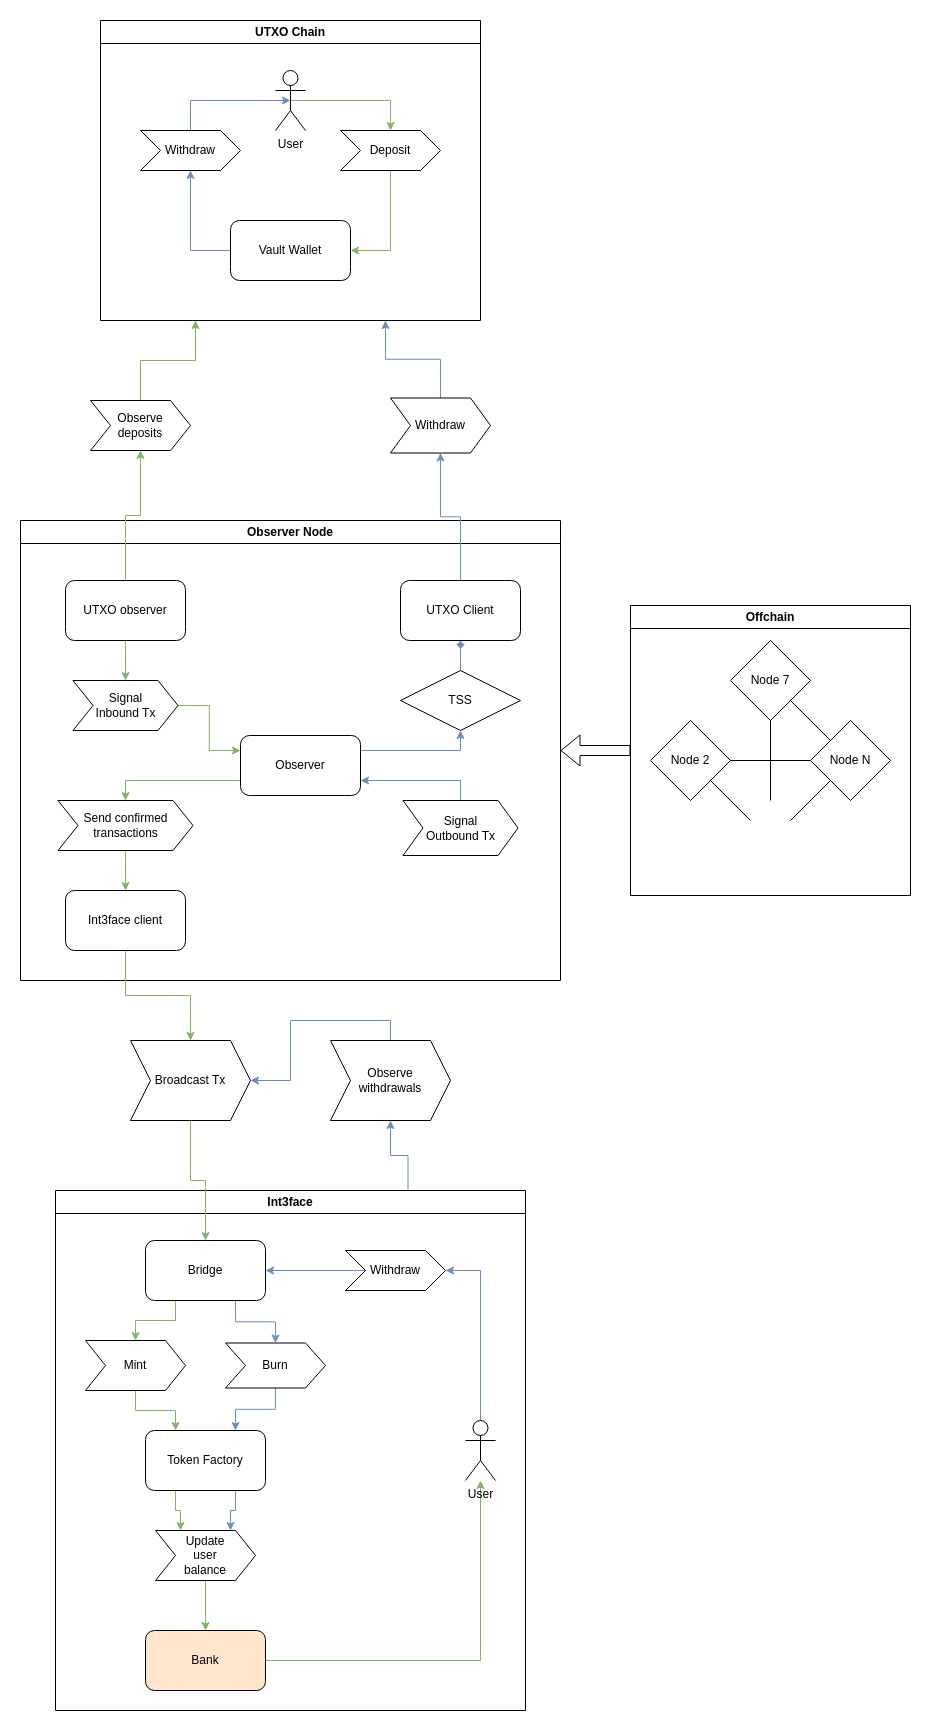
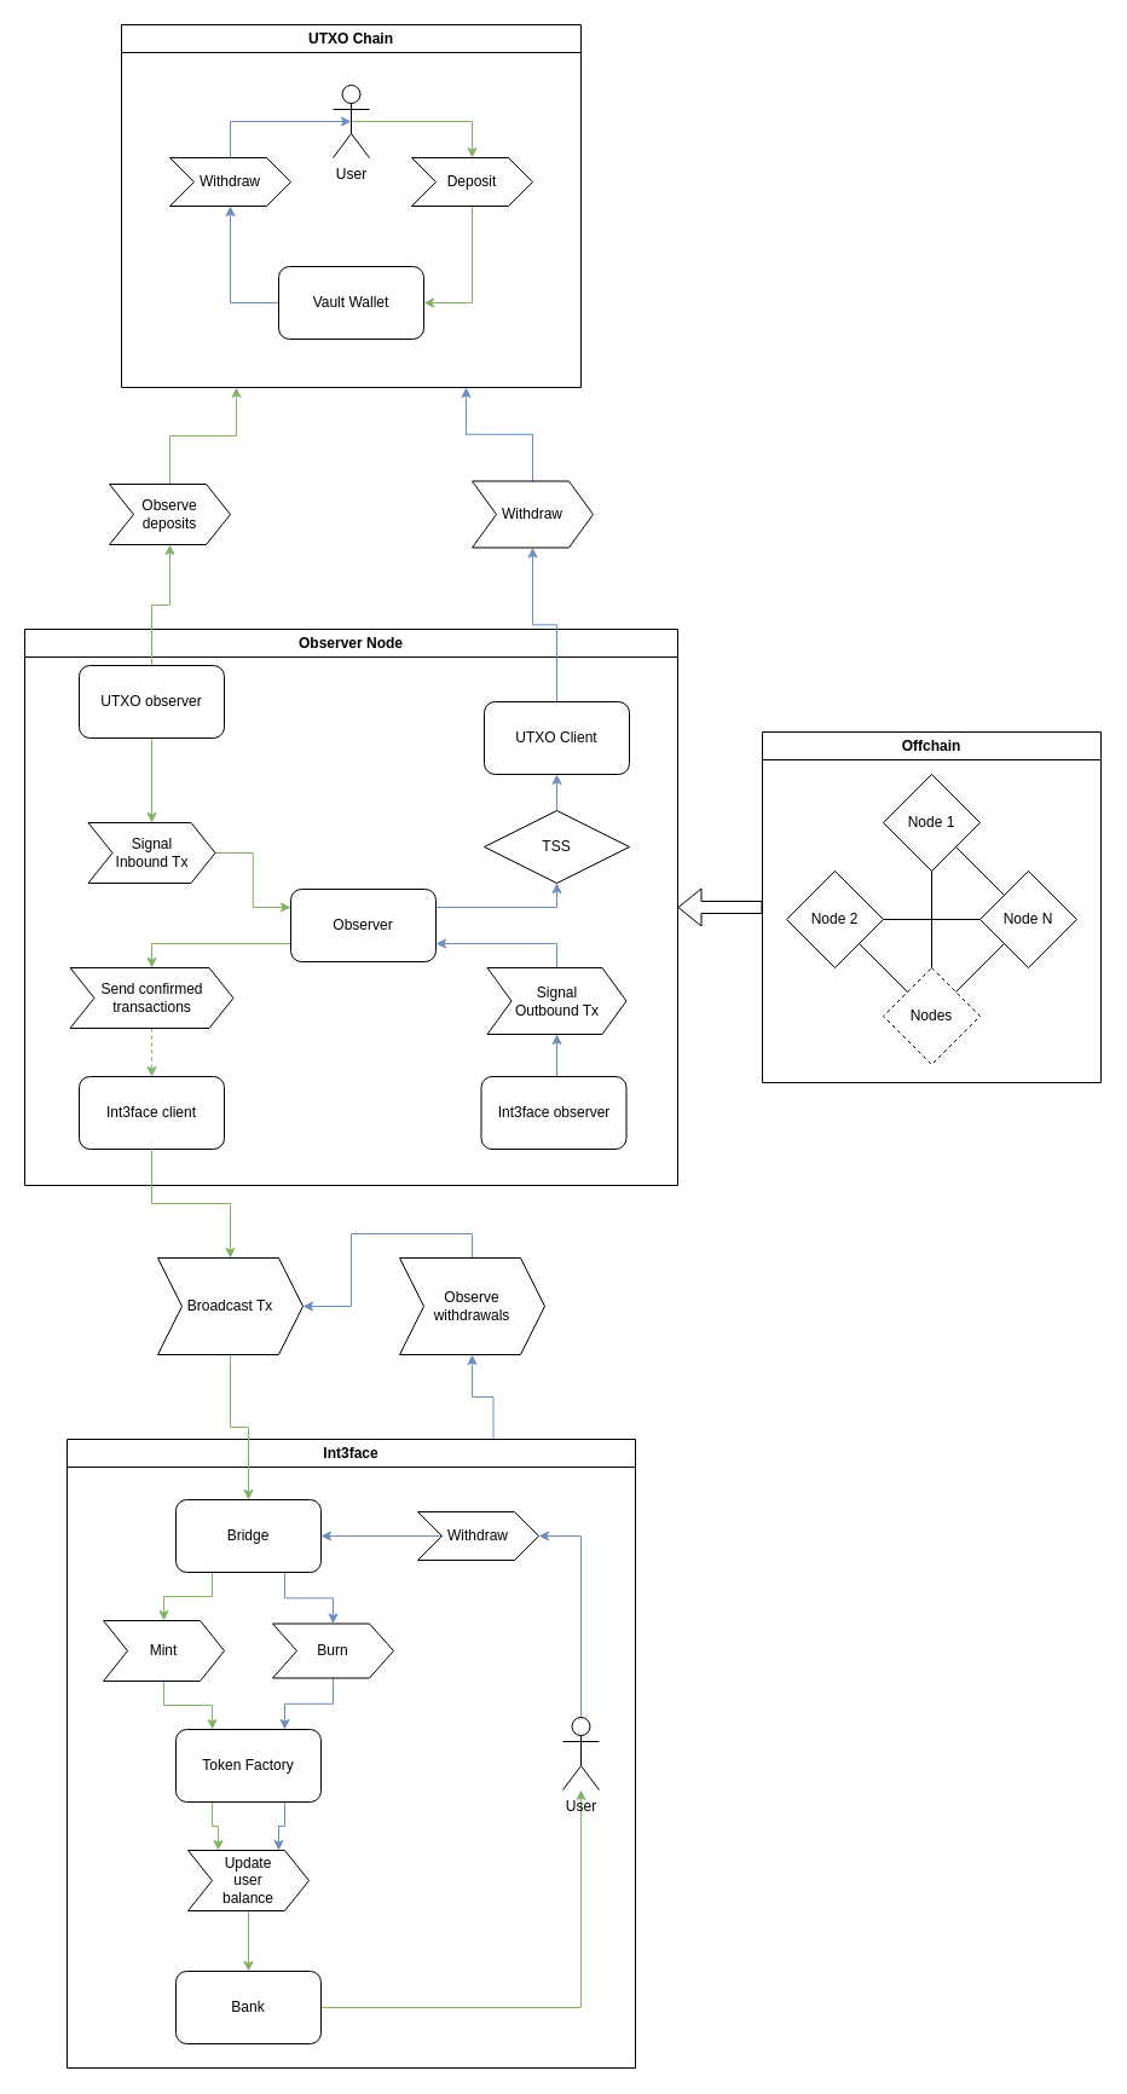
  <mxCell id="0" />
  <mxCell id="1" parent="0" />
  <mxCell id="2" value="UTXO Chain" style="swimlane;whiteSpace=wrap;html=1;" vertex="1" parent="1"><mxGeometry x="100" y="20" width="380" height="300" as="geometry" /></mxCell>
  <mxCell id="3" style="edgeStyle=orthogonalEdgeStyle;rounded=0;orthogonalLoop=1;jettySize=auto;html=1;exitX=0.5;exitY=0.5;exitDx=0;exitDy=0;exitPerimeter=0;entryX=0.5;entryY=0;entryDx=0;entryDy=0;fillColor=#d5e8d4;strokeColor=#82b366;" edge="1" parent="2" source="4" target="6"><mxGeometry relative="1" as="geometry" /></mxCell>
  <mxCell id="4" value="User" style="shape=umlActor;verticalLabelPosition=bottom;verticalAlign=top;html=1;outlineConnect=0;" vertex="1" parent="2"><mxGeometry x="175" y="50" width="30" height="60" as="geometry" /></mxCell>
  <mxCell id="5" style="edgeStyle=orthogonalEdgeStyle;rounded=0;orthogonalLoop=1;jettySize=auto;html=1;exitX=0.5;exitY=1;exitDx=0;exitDy=0;entryX=1;entryY=0.5;entryDx=0;entryDy=0;fillColor=#d5e8d4;strokeColor=#82b366;" edge="1" parent="2" source="6" target="9"><mxGeometry relative="1" as="geometry" /></mxCell>
  <mxCell id="6" value="Deposit" style="shape=step;perimeter=stepPerimeter;whiteSpace=wrap;html=1;fixedSize=1;" vertex="1" parent="2"><mxGeometry x="240" y="110" width="100" height="40" as="geometry" /></mxCell>
  <mxCell id="7" value="Withdraw" style="shape=step;perimeter=stepPerimeter;whiteSpace=wrap;html=1;fixedSize=1;" vertex="1" parent="2"><mxGeometry x="40" y="110" width="100" height="40" as="geometry" /></mxCell>
  <mxCell id="8" style="edgeStyle=orthogonalEdgeStyle;rounded=0;orthogonalLoop=1;jettySize=auto;html=1;exitX=0;exitY=0.5;exitDx=0;exitDy=0;entryX=0.5;entryY=1;entryDx=0;entryDy=0;fillColor=#dae8fc;strokeColor=#6c8ebf;" edge="1" parent="2" source="9" target="7"><mxGeometry relative="1" as="geometry" /></mxCell>
  <mxCell id="9" value="Vault Wallet" style="rounded=1;whiteSpace=wrap;html=1;" vertex="1" parent="2"><mxGeometry x="130" y="200" width="120" height="60" as="geometry" /></mxCell>
  <mxCell id="10" style="edgeStyle=orthogonalEdgeStyle;rounded=0;orthogonalLoop=1;jettySize=auto;html=1;exitX=0.5;exitY=0;exitDx=0;exitDy=0;entryX=0.5;entryY=0.5;entryDx=0;entryDy=0;entryPerimeter=0;fillColor=#dae8fc;strokeColor=#6c8ebf;" edge="1" parent="2" source="7" target="4"><mxGeometry relative="1" as="geometry" /></mxCell>
  <mxCell id="11" value="Observer Node" style="swimlane;whiteSpace=wrap;html=1;" vertex="1" parent="1"><mxGeometry x="20" y="520" width="540" height="460" as="geometry" /></mxCell>
  <mxCell id="12" style="edgeStyle=orthogonalEdgeStyle;rounded=0;orthogonalLoop=1;jettySize=auto;html=1;exitX=0.5;exitY=1;exitDx=0;exitDy=0;entryX=0.5;entryY=0;entryDx=0;entryDy=0;fillColor=#d5e8d4;strokeColor=#82b366;" edge="1" parent="11" source="13" target="20"><mxGeometry relative="1" as="geometry" /></mxCell>
- <mxCell id="13" value="UTXO observer" style="rounded=1;whiteSpace=wrap;html=1;" vertex="1" parent="11"><mxGeometry x="45" y="60" width="120" height="60" as="geometry" /></mxCell>
+ <mxCell id="13" value="UTXO observer" style="rounded=1;whiteSpace=wrap;html=1;" vertex="1" parent="11"><mxGeometry x="45" y="30" width="120" height="60" as="geometry" /></mxCell>
+ <mxCell id="14" style="edgeStyle=orthogonalEdgeStyle;rounded=0;orthogonalLoop=1;jettySize=auto;html=1;exitX=0.5;exitY=0;exitDx=0;exitDy=0;entryX=0.5;entryY=1;entryDx=0;entryDy=0;fillColor=#dae8fc;strokeColor=#6c8ebf;" edge="1" parent="11" source="15" target="22"><mxGeometry relative="1" as="geometry" /></mxCell>
+ <mxCell id="15" value="Int3face observer" style="rounded=1;whiteSpace=wrap;html=1;" vertex="1" parent="11"><mxGeometry x="377.5" y="370" width="120" height="60" as="geometry" /></mxCell>
  <mxCell id="16" style="edgeStyle=orthogonalEdgeStyle;rounded=0;orthogonalLoop=1;jettySize=auto;html=1;exitX=0;exitY=0.75;exitDx=0;exitDy=0;fillColor=#d5e8d4;strokeColor=#82b366;" edge="1" parent="11" source="18" target="24"><mxGeometry relative="1" as="geometry" /></mxCell>
  <mxCell id="17" style="edgeStyle=orthogonalEdgeStyle;rounded=0;orthogonalLoop=1;jettySize=auto;html=1;exitX=1;exitY=0.25;exitDx=0;exitDy=0;entryX=0.5;entryY=1;entryDx=0;entryDy=0;fillColor=#dae8fc;strokeColor=#6c8ebf;" edge="1" parent="11" source="18" target="26"><mxGeometry relative="1" as="geometry" /></mxCell>
  <mxCell id="18" value="Observer" style="rounded=1;whiteSpace=wrap;html=1;" vertex="1" parent="11"><mxGeometry x="220" y="215" width="120" height="60" as="geometry" /></mxCell>
  <mxCell id="19" style="edgeStyle=orthogonalEdgeStyle;rounded=0;orthogonalLoop=1;jettySize=auto;html=1;exitX=1;exitY=0.5;exitDx=0;exitDy=0;entryX=0;entryY=0.25;entryDx=0;entryDy=0;fillColor=#d5e8d4;strokeColor=#82b366;" edge="1" parent="11" source="20" target="18"><mxGeometry relative="1" as="geometry" /></mxCell>
  <mxCell id="20" value="Signal&lt;div&gt;Inbound Tx&lt;/div&gt;" style="shape=step;perimeter=stepPerimeter;whiteSpace=wrap;html=1;fixedSize=1;" vertex="1" parent="11"><mxGeometry x="52.5" y="160" width="105" height="50" as="geometry" /></mxCell>
  <mxCell id="21" style="edgeStyle=orthogonalEdgeStyle;rounded=0;orthogonalLoop=1;jettySize=auto;html=1;exitX=0.5;exitY=0;exitDx=0;exitDy=0;entryX=1;entryY=0.75;entryDx=0;entryDy=0;fillColor=#dae8fc;strokeColor=#6c8ebf;" edge="1" parent="11" source="22" target="18"><mxGeometry relative="1" as="geometry" /></mxCell>
  <mxCell id="22" value="Signal&lt;div&gt;Outbound Tx&lt;/div&gt;" style="shape=step;perimeter=stepPerimeter;whiteSpace=wrap;html=1;fixedSize=1;" vertex="1" parent="11"><mxGeometry x="382.5" y="280" width="115" height="55" as="geometry" /></mxCell>
- <mxCell id="23" style="edgeStyle=orthogonalEdgeStyle;rounded=0;orthogonalLoop=1;jettySize=auto;html=1;exitX=0.5;exitY=1;exitDx=0;exitDy=0;entryX=0.5;entryY=0;entryDx=0;entryDy=0;fillColor=#d5e8d4;strokeColor=#82b366;" edge="1" parent="11" source="24" target="28"><mxGeometry relative="1" as="geometry" /></mxCell>
+ <mxCell id="23" style="edgeStyle=orthogonalEdgeStyle;rounded=0;orthogonalLoop=1;jettySize=auto;html=1;exitX=0.5;exitY=1;exitDx=0;exitDy=0;entryX=0.5;entryY=0;entryDx=0;entryDy=0;fillColor=#d5e8d4;strokeColor=#82b366;dashed=1;" edge="1" parent="11" source="24" target="28"><mxGeometry relative="1" as="geometry" /></mxCell>
  <mxCell id="24" value="Send confirmed&lt;div&gt;transactions&lt;/div&gt;" style="shape=step;perimeter=stepPerimeter;whiteSpace=wrap;html=1;fixedSize=1;" vertex="1" parent="11"><mxGeometry x="37.5" y="280" width="135" height="50" as="geometry" /></mxCell>
- <mxCell id="25" style="edgeStyle=orthogonalEdgeStyle;rounded=0;orthogonalLoop=1;jettySize=auto;html=1;exitX=0.5;exitY=0;exitDx=0;exitDy=0;entryX=0.5;entryY=1;entryDx=0;entryDy=0;fillColor=#dae8fc;strokeColor=#6c8ebf;endArrow=diamond;" edge="1" parent="11" source="26" target="27"><mxGeometry relative="1" as="geometry" /></mxCell>
+ <mxCell id="25" style="edgeStyle=orthogonalEdgeStyle;rounded=0;orthogonalLoop=1;jettySize=auto;html=1;exitX=0.5;exitY=0;exitDx=0;exitDy=0;entryX=0.5;entryY=1;entryDx=0;entryDy=0;fillColor=#dae8fc;strokeColor=#6c8ebf;" edge="1" parent="11" source="26" target="27"><mxGeometry relative="1" as="geometry" /></mxCell>
  <mxCell id="26" value="TSS" style="rhombus;whiteSpace=wrap;html=1;" vertex="1" parent="11"><mxGeometry x="380" y="150" width="120" height="60" as="geometry" /></mxCell>
  <mxCell id="27" value="UTXO Client" style="rounded=1;whiteSpace=wrap;html=1;" vertex="1" parent="11"><mxGeometry x="380" y="60" width="120" height="60" as="geometry" /></mxCell>
  <mxCell id="28" value="Int3face client" style="rounded=1;whiteSpace=wrap;html=1;" vertex="1" parent="11"><mxGeometry x="45" y="370" width="120" height="60" as="geometry" /></mxCell>
  <mxCell id="29" style="edgeStyle=orthogonalEdgeStyle;rounded=0;orthogonalLoop=1;jettySize=auto;html=1;exitX=0.75;exitY=0;exitDx=0;exitDy=0;entryX=0.5;entryY=1;entryDx=0;entryDy=0;fillColor=#dae8fc;strokeColor=#6c8ebf;" edge="1" parent="1" source="30" target="59"><mxGeometry relative="1" as="geometry" /></mxCell>
  <mxCell id="30" value="Int3face" style="swimlane;whiteSpace=wrap;html=1;" vertex="1" parent="1"><mxGeometry x="55" y="1190" width="470" height="520" as="geometry" /></mxCell>
  <mxCell id="31" style="edgeStyle=orthogonalEdgeStyle;rounded=0;orthogonalLoop=1;jettySize=auto;html=1;exitX=0.25;exitY=1;exitDx=0;exitDy=0;entryX=0.5;entryY=0;entryDx=0;entryDy=0;fillColor=#d5e8d4;strokeColor=#82b366;" edge="1" parent="30" source="33" target="40"><mxGeometry relative="1" as="geometry" /></mxCell>
  <mxCell id="32" style="edgeStyle=orthogonalEdgeStyle;rounded=0;orthogonalLoop=1;jettySize=auto;html=1;exitX=0.75;exitY=1;exitDx=0;exitDy=0;entryX=0.5;entryY=0;entryDx=0;entryDy=0;fillColor=#dae8fc;strokeColor=#6c8ebf;" edge="1" parent="30" source="33" target="48"><mxGeometry relative="1" as="geometry" /></mxCell>
  <mxCell id="33" value="Bridge" style="rounded=1;whiteSpace=wrap;html=1;" vertex="1" parent="30"><mxGeometry x="90" y="50" width="120" height="60" as="geometry" /></mxCell>
  <mxCell id="34" style="edgeStyle=orthogonalEdgeStyle;rounded=0;orthogonalLoop=1;jettySize=auto;html=1;exitX=1;exitY=0.5;exitDx=0;exitDy=0;fillColor=#d5e8d4;strokeColor=#82b366;" edge="1" parent="30" source="35" target="44"><mxGeometry relative="1" as="geometry" /></mxCell>
- <mxCell id="35" value="Bank" style="rounded=1;whiteSpace=wrap;html=1;fillColor=#ffe6cc;" vertex="1" parent="30"><mxGeometry x="90" y="440" width="120" height="60" as="geometry" /></mxCell>
+ <mxCell id="35" value="Bank" style="rounded=1;whiteSpace=wrap;html=1;" vertex="1" parent="30"><mxGeometry x="90" y="440" width="120" height="60" as="geometry" /></mxCell>
  <mxCell id="36" style="edgeStyle=orthogonalEdgeStyle;rounded=0;orthogonalLoop=1;jettySize=auto;html=1;exitX=0.25;exitY=1;exitDx=0;exitDy=0;entryX=0.25;entryY=0;entryDx=0;entryDy=0;fillColor=#d5e8d4;strokeColor=#82b366;" edge="1" parent="30" source="38" target="42"><mxGeometry relative="1" as="geometry" /></mxCell>
  <mxCell id="37" style="edgeStyle=orthogonalEdgeStyle;rounded=0;orthogonalLoop=1;jettySize=auto;html=1;exitX=0.75;exitY=1;exitDx=0;exitDy=0;entryX=0.75;entryY=0;entryDx=0;entryDy=0;fillColor=#dae8fc;strokeColor=#6c8ebf;" edge="1" parent="30" source="38" target="42"><mxGeometry relative="1" as="geometry" /></mxCell>
  <mxCell id="38" value="Token Factory" style="rounded=1;whiteSpace=wrap;html=1;" vertex="1" parent="30"><mxGeometry x="90" y="240" width="120" height="60" as="geometry" /></mxCell>
  <mxCell id="39" style="edgeStyle=orthogonalEdgeStyle;rounded=0;orthogonalLoop=1;jettySize=auto;html=1;exitX=0.5;exitY=1;exitDx=0;exitDy=0;entryX=0.25;entryY=0;entryDx=0;entryDy=0;fillColor=#d5e8d4;strokeColor=#82b366;" edge="1" parent="30" source="40" target="38"><mxGeometry relative="1" as="geometry" /></mxCell>
  <mxCell id="40" value="Mint" style="shape=step;perimeter=stepPerimeter;whiteSpace=wrap;html=1;fixedSize=1;" vertex="1" parent="30"><mxGeometry x="30" y="150" width="100" height="50" as="geometry" /></mxCell>
  <mxCell id="41" style="edgeStyle=orthogonalEdgeStyle;rounded=0;orthogonalLoop=1;jettySize=auto;html=1;exitX=0.5;exitY=1;exitDx=0;exitDy=0;entryX=0.5;entryY=0;entryDx=0;entryDy=0;fillColor=#d5e8d4;strokeColor=#82b366;" edge="1" parent="30" source="42" target="35"><mxGeometry relative="1" as="geometry" /></mxCell>
  <mxCell id="42" value="Update&lt;div&gt;user&lt;br&gt;&lt;div&gt;balance&lt;/div&gt;&lt;/div&gt;" style="shape=step;perimeter=stepPerimeter;whiteSpace=wrap;html=1;fixedSize=1;" vertex="1" parent="30"><mxGeometry x="100" y="340" width="100" height="50" as="geometry" /></mxCell>
  <mxCell id="43" style="edgeStyle=orthogonalEdgeStyle;rounded=0;orthogonalLoop=1;jettySize=auto;html=1;exitX=0.5;exitY=0;exitDx=0;exitDy=0;exitPerimeter=0;entryX=1;entryY=0.5;entryDx=0;entryDy=0;fillColor=#dae8fc;strokeColor=#6c8ebf;" edge="1" parent="30" source="44" target="46"><mxGeometry relative="1" as="geometry" /></mxCell>
  <mxCell id="44" value="User" style="shape=umlActor;verticalLabelPosition=bottom;verticalAlign=top;html=1;outlineConnect=0;" vertex="1" parent="30"><mxGeometry x="410" y="230" width="30" height="60" as="geometry" /></mxCell>
  <mxCell id="45" style="edgeStyle=orthogonalEdgeStyle;rounded=0;orthogonalLoop=1;jettySize=auto;html=1;exitX=0;exitY=0.5;exitDx=0;exitDy=0;entryX=1;entryY=0.5;entryDx=0;entryDy=0;fillColor=#dae8fc;strokeColor=#6c8ebf;" edge="1" parent="30" source="46" target="33"><mxGeometry relative="1" as="geometry" /></mxCell>
  <mxCell id="46" value="Withdraw" style="shape=step;perimeter=stepPerimeter;whiteSpace=wrap;html=1;fixedSize=1;" vertex="1" parent="30"><mxGeometry x="290" y="60" width="100" height="40" as="geometry" /></mxCell>
  <mxCell id="47" style="edgeStyle=orthogonalEdgeStyle;rounded=0;orthogonalLoop=1;jettySize=auto;html=1;exitX=0.5;exitY=1;exitDx=0;exitDy=0;entryX=0.75;entryY=0;entryDx=0;entryDy=0;fillColor=#dae8fc;strokeColor=#6c8ebf;" edge="1" parent="30" source="48" target="38"><mxGeometry relative="1" as="geometry" /></mxCell>
  <mxCell id="48" value="Burn" style="shape=step;perimeter=stepPerimeter;whiteSpace=wrap;html=1;fixedSize=1;" vertex="1" parent="30"><mxGeometry x="170" y="152.5" width="100" height="45" as="geometry" /></mxCell>
  <mxCell id="49" style="edgeStyle=orthogonalEdgeStyle;rounded=0;orthogonalLoop=1;jettySize=auto;html=1;exitX=0.5;exitY=0;exitDx=0;exitDy=0;entryX=0.25;entryY=1;entryDx=0;entryDy=0;fillColor=#d5e8d4;strokeColor=#82b366;" edge="1" parent="1" source="50" target="2"><mxGeometry relative="1" as="geometry" /></mxCell>
  <mxCell id="50" value="Observe&lt;div&gt;deposits&lt;/div&gt;" style="shape=step;perimeter=stepPerimeter;whiteSpace=wrap;html=1;fixedSize=1;" vertex="1" parent="1"><mxGeometry x="90" y="400" width="100" height="50" as="geometry" /></mxCell>
  <mxCell id="51" style="edgeStyle=orthogonalEdgeStyle;rounded=0;orthogonalLoop=1;jettySize=auto;html=1;exitX=0.5;exitY=0;exitDx=0;exitDy=0;entryX=0.75;entryY=1;entryDx=0;entryDy=0;fillColor=#dae8fc;strokeColor=#6c8ebf;" edge="1" parent="1" source="52" target="2"><mxGeometry relative="1" as="geometry" /></mxCell>
  <mxCell id="52" value="Withdraw" style="shape=step;perimeter=stepPerimeter;whiteSpace=wrap;html=1;fixedSize=1;" vertex="1" parent="1"><mxGeometry x="390" y="397.5" width="100" height="55" as="geometry" /></mxCell>
  <mxCell id="53" style="edgeStyle=orthogonalEdgeStyle;rounded=0;orthogonalLoop=1;jettySize=auto;html=1;exitX=0.5;exitY=0;exitDx=0;exitDy=0;entryX=0.5;entryY=1;entryDx=0;entryDy=0;fillColor=#d5e8d4;strokeColor=#82b366;" edge="1" parent="1" source="13" target="50"><mxGeometry relative="1" as="geometry" /></mxCell>
  <mxCell id="54" style="edgeStyle=orthogonalEdgeStyle;rounded=0;orthogonalLoop=1;jettySize=auto;html=1;exitX=0.5;exitY=0;exitDx=0;exitDy=0;entryX=0.5;entryY=1;entryDx=0;entryDy=0;fillColor=#dae8fc;strokeColor=#6c8ebf;" edge="1" parent="1" source="27" target="52"><mxGeometry relative="1" as="geometry" /></mxCell>
  <mxCell id="55" style="edgeStyle=orthogonalEdgeStyle;rounded=0;orthogonalLoop=1;jettySize=auto;html=1;exitX=0.5;exitY=1;exitDx=0;exitDy=0;entryX=0.5;entryY=0;entryDx=0;entryDy=0;fillColor=#d5e8d4;strokeColor=#82b366;" edge="1" parent="1" source="56" target="33"><mxGeometry relative="1" as="geometry" /></mxCell>
  <mxCell id="56" value="Broadcast Tx" style="shape=step;perimeter=stepPerimeter;whiteSpace=wrap;html=1;fixedSize=1;" vertex="1" parent="1"><mxGeometry x="130" y="1040" width="120" height="80" as="geometry" /></mxCell>
  <mxCell id="57" style="edgeStyle=orthogonalEdgeStyle;rounded=0;orthogonalLoop=1;jettySize=auto;html=1;exitX=0.5;exitY=1;exitDx=0;exitDy=0;fillColor=#d5e8d4;strokeColor=#82b366;" edge="1" parent="1" source="28" target="56"><mxGeometry relative="1" as="geometry" /></mxCell>
  <mxCell id="58" style="edgeStyle=orthogonalEdgeStyle;rounded=0;orthogonalLoop=1;jettySize=auto;html=1;exitX=0.5;exitY=0;exitDx=0;exitDy=0;fillColor=#dae8fc;strokeColor=#6c8ebf;" edge="1" parent="1" source="59" target="56"><mxGeometry relative="1" as="geometry" /></mxCell>
  <mxCell id="59" value="Observe&lt;div&gt;withdrawals&lt;/div&gt;" style="shape=step;perimeter=stepPerimeter;whiteSpace=wrap;html=1;fixedSize=1;" vertex="1" parent="1"><mxGeometry x="330" y="1040" width="120" height="80" as="geometry" /></mxCell>
  <mxCell id="60" value="Offchain" style="swimlane;whiteSpace=wrap;html=1;" vertex="1" parent="1"><mxGeometry x="630" y="605" width="280" height="290" as="geometry" /></mxCell>
- <mxCell id="61" value="Node 7" style="rhombus;whiteSpace=wrap;html=1;" vertex="1" parent="60"><mxGeometry x="100" y="35" width="80" height="80" as="geometry" /></mxCell>
+ <mxCell id="61" value="Node 1" style="rhombus;whiteSpace=wrap;html=1;" vertex="1" parent="60"><mxGeometry x="100" y="35" width="80" height="80" as="geometry" /></mxCell>
  <mxCell id="62" value="Node 2" style="rhombus;whiteSpace=wrap;html=1;" vertex="1" parent="60"><mxGeometry x="20" y="115" width="80" height="80" as="geometry" /></mxCell>
  <mxCell id="63" value="Node N" style="rhombus;whiteSpace=wrap;html=1;" vertex="1" parent="60"><mxGeometry x="180" y="115" width="80" height="80" as="geometry" /></mxCell>
+ <mxCell id="64" value="Nodes" style="rhombus;whiteSpace=wrap;html=1;dashed=1;" vertex="1" parent="60"><mxGeometry x="100" y="195" width="80" height="80" as="geometry" /></mxCell>
  <mxCell id="65" value="" style="endArrow=none;html=1;rounded=0;exitX=1;exitY=1;exitDx=0;exitDy=0;entryX=0;entryY=0;entryDx=0;entryDy=0;" edge="1" parent="60" source="61" target="63"><mxGeometry width="50" height="50" relative="1" as="geometry"><mxPoint x="195" y="185" as="sourcePoint" /><mxPoint x="245" y="135" as="targetPoint" /></mxGeometry></mxCell>
  <mxCell id="66" value="" style="endArrow=none;html=1;rounded=0;entryX=0.5;entryY=1;entryDx=0;entryDy=0;exitX=0.5;exitY=0;exitDx=0;exitDy=0;" edge="1" parent="60" target="61"><mxGeometry width="50" height="50" relative="1" as="geometry"><mxPoint x="140" y="195" as="sourcePoint" /><mxPoint x="125" y="155" as="targetPoint" /></mxGeometry></mxCell>
  <mxCell id="67" value="" style="endArrow=none;html=1;rounded=0;exitX=1;exitY=1;exitDx=0;exitDy=0;entryX=0;entryY=0;entryDx=0;entryDy=0;" edge="1" parent="60" source="62"><mxGeometry width="50" height="50" relative="1" as="geometry"><mxPoint x="35" y="265" as="sourcePoint" /><mxPoint x="120" y="215" as="targetPoint" /></mxGeometry></mxCell>
  <mxCell id="68" value="" style="endArrow=none;html=1;rounded=0;exitX=1;exitY=0;exitDx=0;exitDy=0;entryX=0;entryY=1;entryDx=0;entryDy=0;" edge="1" parent="60" target="63"><mxGeometry width="50" height="50" relative="1" as="geometry"><mxPoint x="160" y="215" as="sourcePoint" /><mxPoint x="245" y="215" as="targetPoint" /></mxGeometry></mxCell>
  <mxCell id="69" value="" style="endArrow=none;html=1;rounded=0;exitX=1;exitY=0.5;exitDx=0;exitDy=0;entryX=0;entryY=0.5;entryDx=0;entryDy=0;" edge="1" parent="60" source="62" target="63"><mxGeometry width="50" height="50" relative="1" as="geometry"><mxPoint x="120" y="185" as="sourcePoint" /><mxPoint x="170" y="135" as="targetPoint" /></mxGeometry></mxCell>
  <mxCell id="70" value="" style="shape=flexArrow;endArrow=classic;html=1;rounded=0;exitX=0;exitY=0.5;exitDx=0;exitDy=0;entryX=1;entryY=0.5;entryDx=0;entryDy=0;" edge="1" parent="1" source="60" target="11"><mxGeometry width="50" height="50" relative="1" as="geometry"><mxPoint x="510" y="980" as="sourcePoint" /><mxPoint x="560" y="930" as="targetPoint" /></mxGeometry></mxCell>
